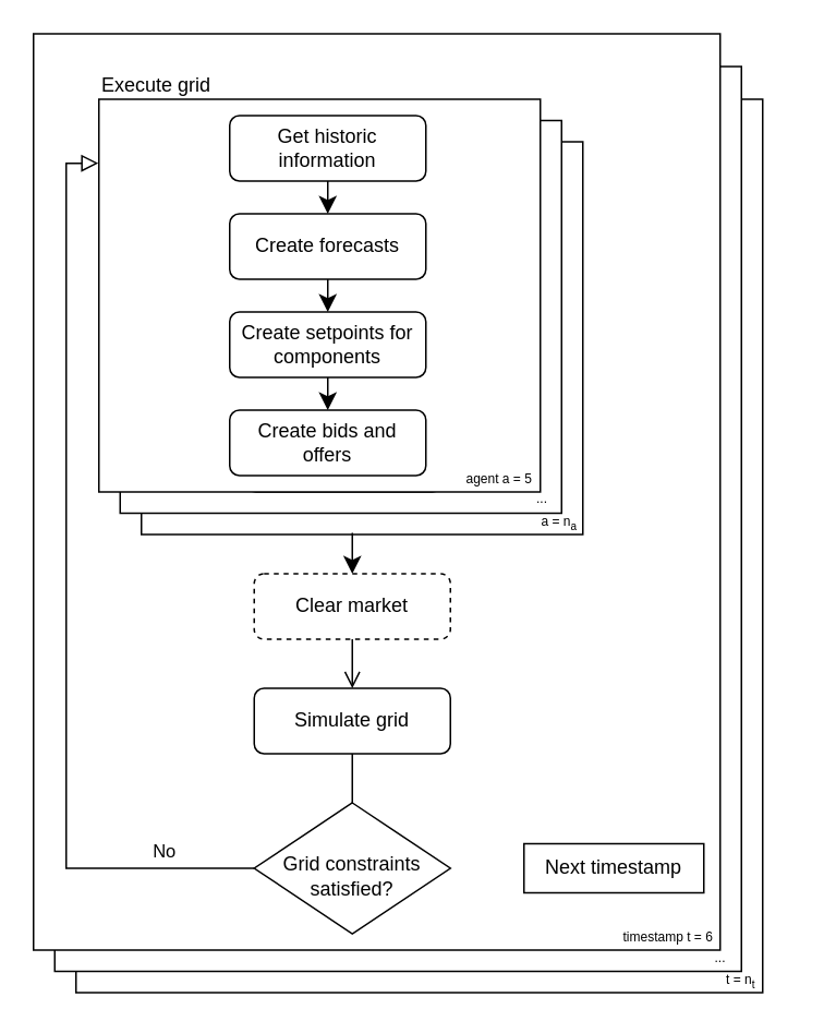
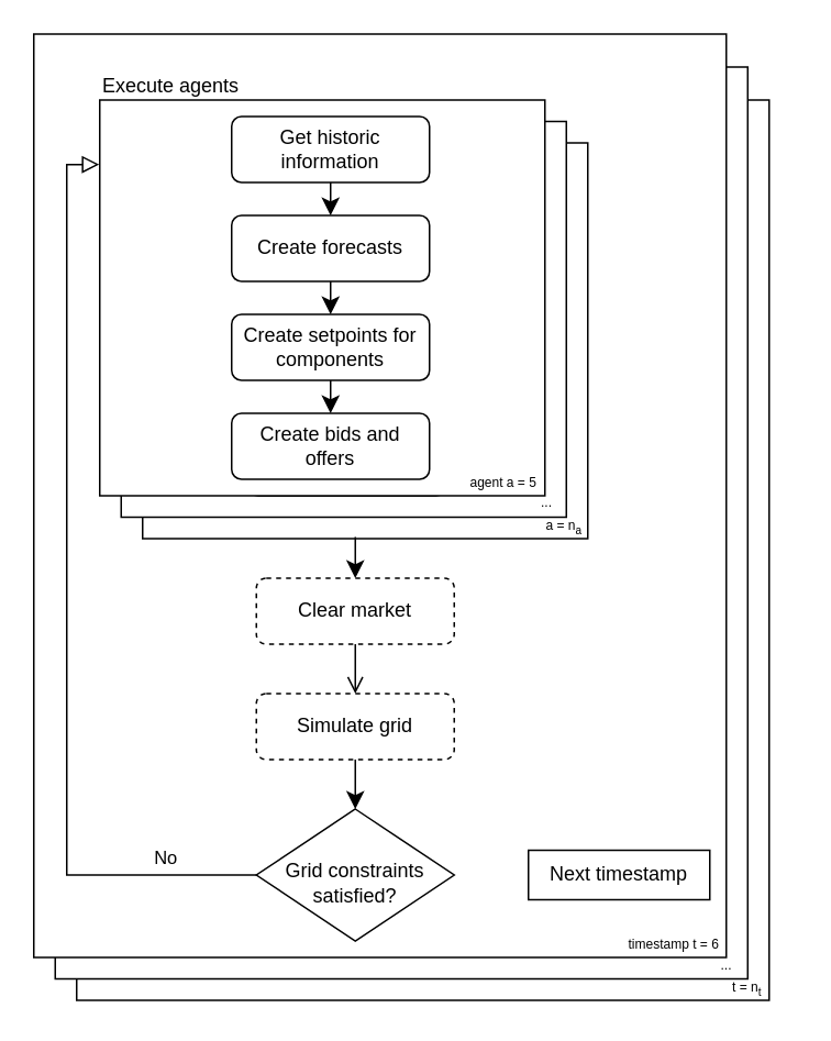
  <mxCell id="0" />
  <mxCell id="1" parent="0" />
  <mxCell id="2" value="" style="rounded=0;whiteSpace=wrap;html=1;" parent="1" vertex="1"><mxGeometry x="46" y="60" width="420" height="546" as="geometry" /></mxCell>
  <mxCell id="3" value="&lt;div align=&quot;left&quot;&gt;&lt;font&gt;t = n&lt;sub&gt;t&lt;br&gt;&lt;/sub&gt;&lt;/font&gt;&lt;/div&gt;" style="text;html=1;align=left;verticalAlign=middle;whiteSpace=wrap;rounded=0;fontSize=8;movable=1;resizable=1;rotatable=1;deletable=1;editable=1;locked=0;connectable=1;" parent="1" vertex="1"><mxGeometry x="442" y="589" width="40" height="20" as="geometry" /></mxCell>
  <mxCell id="4" value="" style="rounded=0;whiteSpace=wrap;html=1;" parent="1" vertex="1"><mxGeometry x="33" y="40" width="420" height="553" as="geometry" /></mxCell>
  <mxCell id="5" value="..." style="text;html=1;align=left;verticalAlign=middle;whiteSpace=wrap;rounded=0;fontSize=8;movable=1;resizable=1;rotatable=1;deletable=1;editable=1;locked=0;connectable=1;" parent="1" vertex="1"><mxGeometry x="435" y="575" width="40" height="20" as="geometry" /></mxCell>
  <mxCell id="6" value="" style="rounded=0;whiteSpace=wrap;html=1;" parent="1" vertex="1"><mxGeometry x="20" y="20" width="420" height="560" as="geometry" /></mxCell>
  <mxCell id="7" value="" style="rounded=0;whiteSpace=wrap;html=1;" parent="1" vertex="1"><mxGeometry x="86" y="86" width="270" height="240" as="geometry" /></mxCell>
  <mxCell id="8" value="&lt;div style=&quot;font-size: 12px;&quot; align=&quot;left&quot;&gt;&lt;font style=&quot;font-size: 12px;&quot;&gt;agent = 1&lt;br&gt;&lt;/font&gt;&lt;/div&gt;" style="text;html=1;align=left;verticalAlign=middle;whiteSpace=wrap;rounded=0;fontSize=16;movable=1;resizable=1;rotatable=1;deletable=1;editable=1;locked=0;connectable=1;" parent="1" vertex="1"><mxGeometry x="90" y="80" width="70" height="30" as="geometry" /></mxCell>
  <mxCell id="9" value="Get historic information" style="rounded=1;whiteSpace=wrap;html=1;fontSize=12;glass=0;strokeWidth=1;shadow=0;" parent="1" vertex="1"><mxGeometry x="160" y="90" width="120" height="40" as="geometry" /></mxCell>
  <mxCell id="10" value="Create forecasts" style="rounded=1;whiteSpace=wrap;html=1;fontSize=12;glass=0;strokeWidth=1;shadow=0;" parent="1" vertex="1"><mxGeometry x="160" y="150" width="120" height="40" as="geometry" /></mxCell>
  <mxCell id="11" value="Create setpoints for components" style="rounded=1;whiteSpace=wrap;html=1;fontSize=12;glass=0;strokeWidth=1;shadow=0;" parent="1" vertex="1"><mxGeometry x="160" y="210" width="120" height="40" as="geometry" /></mxCell>
  <mxCell id="12" value="" style="endArrow=classic;html=1;rounded=0;fontSize=12;startSize=8;endSize=8;curved=1;entryX=0.5;entryY=0;entryDx=0;entryDy=0;exitX=0.5;exitY=1;exitDx=0;exitDy=0;" parent="1" source="9" target="10" edge="1"><mxGeometry width="50" height="50" relative="1" as="geometry"><mxPoint x="130" y="120" as="sourcePoint" /><mxPoint x="170" y="120" as="targetPoint" /></mxGeometry></mxCell>
  <mxCell id="13" value="" style="endArrow=classic;html=1;rounded=0;fontSize=12;startSize=8;endSize=8;curved=1;entryX=0.5;entryY=0;entryDx=0;entryDy=0;exitX=0.5;exitY=1;exitDx=0;exitDy=0;" parent="1" source="10" target="11" edge="1"><mxGeometry width="50" height="50" relative="1" as="geometry"><mxPoint x="230" y="140" as="sourcePoint" /><mxPoint x="230" y="160" as="targetPoint" /></mxGeometry></mxCell>
  <mxCell id="14" value="Create bids and &lt;br&gt;offers" style="rounded=1;whiteSpace=wrap;html=1;fontSize=12;glass=0;strokeWidth=1;shadow=0;" parent="1" vertex="1"><mxGeometry x="160" y="270" width="120" height="40" as="geometry" /></mxCell>
  <mxCell id="15" value="" style="endArrow=classic;html=1;rounded=0;fontSize=12;startSize=8;endSize=8;curved=1;exitX=0.5;exitY=1;exitDx=0;exitDy=0;" parent="1" source="11" target="14" edge="1"><mxGeometry width="50" height="50" relative="1" as="geometry"><mxPoint x="230" y="200" as="sourcePoint" /><mxPoint x="230" y="220" as="targetPoint" /></mxGeometry></mxCell>
  <mxCell id="16" value="" style="rounded=0;whiteSpace=wrap;html=1;" parent="1" vertex="1"><mxGeometry x="73" y="73" width="270" height="240" as="geometry" /></mxCell>
  <mxCell id="17" value="&lt;div style=&quot;font-size: 12px;&quot; align=&quot;left&quot;&gt;&lt;font style=&quot;font-size: 12px;&quot;&gt;agent = 1&lt;br&gt;&lt;/font&gt;&lt;/div&gt;" style="text;html=1;align=left;verticalAlign=middle;whiteSpace=wrap;rounded=0;fontSize=16;movable=1;resizable=1;rotatable=1;deletable=1;editable=1;locked=0;connectable=1;" parent="1" vertex="1"><mxGeometry x="80" y="70" width="70" height="30" as="geometry" /></mxCell>
  <mxCell id="18" value="Get historic information" style="rounded=1;whiteSpace=wrap;html=1;fontSize=12;glass=0;strokeWidth=1;shadow=0;" parent="1" vertex="1"><mxGeometry x="150" y="80" width="120" height="40" as="geometry" /></mxCell>
  <mxCell id="19" value="Create forecasts" style="rounded=1;whiteSpace=wrap;html=1;fontSize=12;glass=0;strokeWidth=1;shadow=0;" parent="1" vertex="1"><mxGeometry x="150" y="140" width="120" height="40" as="geometry" /></mxCell>
  <mxCell id="20" value="Create setpoints for components" style="rounded=1;whiteSpace=wrap;html=1;fontSize=12;glass=0;strokeWidth=1;shadow=0;" parent="1" vertex="1"><mxGeometry x="150" y="200" width="120" height="40" as="geometry" /></mxCell>
  <mxCell id="21" value="" style="endArrow=classic;html=1;rounded=0;fontSize=12;startSize=8;endSize=8;curved=1;entryX=0.5;entryY=0;entryDx=0;entryDy=0;exitX=0.5;exitY=1;exitDx=0;exitDy=0;" parent="1" source="18" target="19" edge="1"><mxGeometry width="50" height="50" relative="1" as="geometry"><mxPoint x="120" y="110" as="sourcePoint" /><mxPoint x="160" y="110" as="targetPoint" /></mxGeometry></mxCell>
  <mxCell id="22" value="" style="endArrow=classic;html=1;rounded=0;fontSize=12;startSize=8;endSize=8;curved=1;entryX=0.5;entryY=0;entryDx=0;entryDy=0;exitX=0.5;exitY=1;exitDx=0;exitDy=0;" parent="1" source="19" target="20" edge="1"><mxGeometry width="50" height="50" relative="1" as="geometry"><mxPoint x="220" y="130" as="sourcePoint" /><mxPoint x="220" y="150" as="targetPoint" /></mxGeometry></mxCell>
  <mxCell id="23" value="Create bids and &lt;br&gt;offers" style="rounded=1;whiteSpace=wrap;html=1;fontSize=12;glass=0;strokeWidth=1;shadow=0;" parent="1" vertex="1"><mxGeometry x="150" y="260" width="120" height="40" as="geometry" /></mxCell>
  <mxCell id="24" value="" style="endArrow=classic;html=1;rounded=0;fontSize=12;startSize=8;endSize=8;curved=1;exitX=0.5;exitY=1;exitDx=0;exitDy=0;" parent="1" source="20" target="23" edge="1"><mxGeometry width="50" height="50" relative="1" as="geometry"><mxPoint x="220" y="190" as="sourcePoint" /><mxPoint x="220" y="210" as="targetPoint" /></mxGeometry></mxCell>
  <mxCell id="25" value="" style="rounded=0;whiteSpace=wrap;html=1;" parent="1" vertex="1"><mxGeometry x="60" y="60" width="270" height="240" as="geometry" /></mxCell>
- <mxCell id="26" value="&lt;font style=&quot;font-size: 12px;&quot;&gt;Execute grid&lt;br&gt;&lt;/font&gt;" style="text;html=1;align=left;verticalAlign=middle;whiteSpace=wrap;rounded=0;fontSize=16;movable=1;resizable=1;rotatable=1;deletable=1;editable=1;locked=0;connectable=1;" parent="1" vertex="1"><mxGeometry x="60" y="40" width="150" height="20" as="geometry" /></mxCell>
+ <mxCell id="26" value="&lt;font style=&quot;font-size: 12px;&quot;&gt;Execute agents&lt;br&gt;&lt;/font&gt;" style="text;html=1;align=left;verticalAlign=middle;whiteSpace=wrap;rounded=0;fontSize=16;movable=1;resizable=1;rotatable=1;deletable=1;editable=1;locked=0;connectable=1;" parent="1" vertex="1"><mxGeometry x="60" y="40" width="150" height="20" as="geometry" /></mxCell>
  <mxCell id="27" value="Get historic information" style="rounded=1;whiteSpace=wrap;html=1;fontSize=12;glass=0;strokeWidth=1;shadow=0;" parent="1" vertex="1"><mxGeometry x="140" y="70" width="120" height="40" as="geometry" /></mxCell>
  <mxCell id="28" value="Create forecasts" style="rounded=1;whiteSpace=wrap;html=1;fontSize=12;glass=0;strokeWidth=1;shadow=0;" parent="1" vertex="1"><mxGeometry x="140" y="130" width="120" height="40" as="geometry" /></mxCell>
  <mxCell id="29" value="Create setpoints for components" style="rounded=1;whiteSpace=wrap;html=1;fontSize=12;glass=0;strokeWidth=1;shadow=0;" parent="1" vertex="1"><mxGeometry x="140" y="190" width="120" height="40" as="geometry" /></mxCell>
  <mxCell id="30" value="" style="endArrow=classic;html=1;rounded=0;fontSize=12;startSize=8;endSize=8;curved=1;entryX=0.5;entryY=0;entryDx=0;entryDy=0;exitX=0.5;exitY=1;exitDx=0;exitDy=0;" parent="1" source="27" target="28" edge="1"><mxGeometry width="50" height="50" relative="1" as="geometry"><mxPoint x="110" y="100" as="sourcePoint" /><mxPoint x="150" y="100" as="targetPoint" /></mxGeometry></mxCell>
  <mxCell id="31" value="" style="endArrow=classic;html=1;rounded=0;fontSize=12;startSize=8;endSize=8;curved=1;entryX=0.5;entryY=0;entryDx=0;entryDy=0;exitX=0.5;exitY=1;exitDx=0;exitDy=0;" parent="1" source="28" target="29" edge="1"><mxGeometry width="50" height="50" relative="1" as="geometry"><mxPoint x="210" y="120" as="sourcePoint" /><mxPoint x="210" y="140" as="targetPoint" /></mxGeometry></mxCell>
  <mxCell id="32" value="Create bids and &lt;br&gt;offers" style="rounded=1;whiteSpace=wrap;html=1;fontSize=12;glass=0;strokeWidth=1;shadow=0;" parent="1" vertex="1"><mxGeometry x="140" y="250" width="120" height="40" as="geometry" /></mxCell>
  <mxCell id="33" value="" style="endArrow=classic;html=1;rounded=0;fontSize=12;startSize=8;endSize=8;curved=1;exitX=0.5;exitY=1;exitDx=0;exitDy=0;" parent="1" source="29" target="32" edge="1"><mxGeometry width="50" height="50" relative="1" as="geometry"><mxPoint x="210" y="180" as="sourcePoint" /><mxPoint x="210" y="200" as="targetPoint" /></mxGeometry></mxCell>
  <mxCell id="34" value="&lt;div style=&quot;&quot; align=&quot;left&quot;&gt;&lt;font style=&quot;&quot;&gt;&lt;font style=&quot;font-size: 8px;&quot;&gt;agent a = 5&lt;/font&gt;&lt;br&gt;&lt;/font&gt;&lt;/div&gt;" style="text;html=1;align=left;verticalAlign=middle;whiteSpace=wrap;rounded=0;fontSize=16;movable=1;resizable=1;rotatable=1;deletable=1;editable=1;locked=0;connectable=1;" parent="1" vertex="1"><mxGeometry x="283" y="279" width="49" height="20" as="geometry" /></mxCell>
  <mxCell id="35" value="..." style="text;html=1;align=left;verticalAlign=middle;whiteSpace=wrap;rounded=0;fontSize=8;movable=1;resizable=1;rotatable=1;deletable=1;editable=1;locked=0;connectable=1;" parent="1" vertex="1"><mxGeometry x="326" y="294" width="40" height="20" as="geometry" /></mxCell>
  <mxCell id="36" value="&lt;div align=&quot;left&quot;&gt;&lt;font&gt;a = n&lt;sub&gt;a&lt;br&gt;&lt;/sub&gt;&lt;/font&gt;&lt;/div&gt;" style="text;html=1;align=left;verticalAlign=middle;whiteSpace=wrap;rounded=0;fontSize=8;movable=1;resizable=1;rotatable=1;deletable=1;editable=1;locked=0;connectable=1;" parent="1" vertex="1"><mxGeometry x="329" y="309" width="40" height="20" as="geometry" /></mxCell>
  <mxCell id="37" value="&lt;div style=&quot;&quot; align=&quot;left&quot;&gt;&lt;font style=&quot;&quot;&gt;&lt;font style=&quot;font-size: 8px;&quot;&gt;timestamp t = 6&lt;/font&gt;&lt;br&gt;&lt;/font&gt;&lt;/div&gt;" style="text;html=1;align=left;verticalAlign=middle;whiteSpace=wrap;rounded=0;fontSize=16;movable=1;resizable=1;rotatable=1;deletable=1;editable=1;locked=0;connectable=1;" parent="1" vertex="1"><mxGeometry x="379" y="559" width="61" height="20" as="geometry" /></mxCell>
  <mxCell id="38" value="Clear market" style="rounded=1;whiteSpace=wrap;html=1;fontSize=12;glass=0;strokeWidth=1;shadow=0;dashed=1;" parent="1" vertex="1"><mxGeometry x="155" y="350" width="120" height="40" as="geometry" /></mxCell>
- <mxCell id="39" value="Simulate grid" style="rounded=1;whiteSpace=wrap;html=1;fontSize=12;glass=0;strokeWidth=1;shadow=0;" parent="1" vertex="1"><mxGeometry x="155" y="420" width="120" height="40" as="geometry" /></mxCell>
+ <mxCell id="39" value="Simulate grid" style="rounded=1;whiteSpace=wrap;html=1;fontSize=12;glass=0;strokeWidth=1;shadow=0;dashed=1;" parent="1" vertex="1"><mxGeometry x="155" y="420" width="120" height="40" as="geometry" /></mxCell>
  <mxCell id="40" value="" style="endArrow=classic;html=1;rounded=0;fontSize=12;startSize=8;endSize=8;curved=1;entryX=0.5;entryY=0;entryDx=0;entryDy=0;" parent="1" target="38" edge="1"><mxGeometry width="50" height="50" relative="1" as="geometry"><mxPoint x="215" y="325" as="sourcePoint" /><mxPoint x="234.99" y="80" as="targetPoint" /></mxGeometry></mxCell>
  <mxCell id="41" value="" style="endArrow=open;html=1;rounded=0;fontSize=12;startSize=8;endSize=8;curved=1;exitX=0.5;exitY=1;exitDx=0;exitDy=0;" parent="1" source="38" target="39" edge="1"><mxGeometry width="50" height="50" relative="1" as="geometry"><mxPoint x="225" y="320" as="sourcePoint" /><mxPoint x="225" y="360" as="targetPoint" /></mxGeometry></mxCell>
  <mxCell id="42" value="&lt;br&gt;Grid constraints satisfied?" style="rhombus;whiteSpace=wrap;html=1;shadow=0;fontFamily=Helvetica;fontSize=12;align=center;strokeWidth=1;spacing=6;spacingTop=-4;" parent="1" vertex="1"><mxGeometry x="155" y="490" width="120" height="80" as="geometry" /></mxCell>
  <mxCell id="43" value="No" style="edgeStyle=orthogonalEdgeStyle;rounded=0;html=1;jettySize=auto;orthogonalLoop=1;fontSize=11;endArrow=block;endFill=0;endSize=8;strokeWidth=1;shadow=0;labelBackgroundColor=none;exitX=0;exitY=0.5;exitDx=0;exitDy=0;entryX=-0.001;entryY=0.163;entryDx=0;entryDy=0;entryPerimeter=0;" parent="1" source="42" target="25" edge="1"><mxGeometry x="-0.805" y="-10" relative="1" as="geometry"><mxPoint as="offset" /><mxPoint x="134.99" y="310" as="sourcePoint" /><mxPoint x="164.99" y="300" as="targetPoint" /></mxGeometry></mxCell>
- <mxCell id="44" value="" style="endArrow=none;html=1;rounded=0;fontSize=12;startSize=8;endSize=8;curved=1;entryX=0.5;entryY=0;entryDx=0;entryDy=0;exitX=0.5;exitY=1;exitDx=0;exitDy=0;" parent="1" source="39" target="42" edge="1"><mxGeometry width="50" height="50" relative="1" as="geometry"><mxPoint x="65" y="220" as="sourcePoint" /><mxPoint x="64.8" y="250" as="targetPoint" /></mxGeometry></mxCell>
+ <mxCell id="44" value="" style="endArrow=classic;html=1;rounded=0;fontSize=12;startSize=8;endSize=8;curved=1;entryX=0.5;entryY=0;entryDx=0;entryDy=0;exitX=0.5;exitY=1;exitDx=0;exitDy=0;" parent="1" source="39" target="42" edge="1"><mxGeometry width="50" height="50" relative="1" as="geometry"><mxPoint x="65" y="220" as="sourcePoint" /><mxPoint x="64.8" y="250" as="targetPoint" /></mxGeometry></mxCell>
  <mxCell id="45" value="Next timestamp" style="whiteSpace=wrap;html=1;fontSize=12;glass=0;strokeWidth=1;shadow=0;rounded=0;" parent="1" vertex="1"><mxGeometry x="320" y="515" width="110" height="30" as="geometry" /></mxCell>
